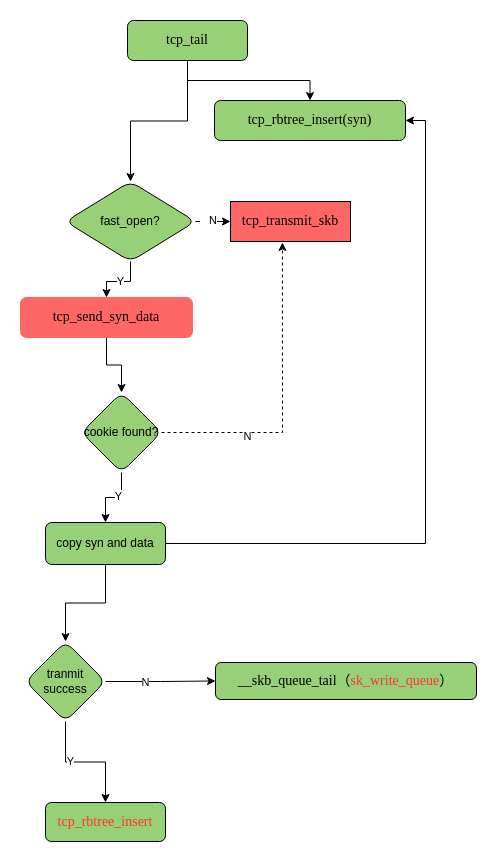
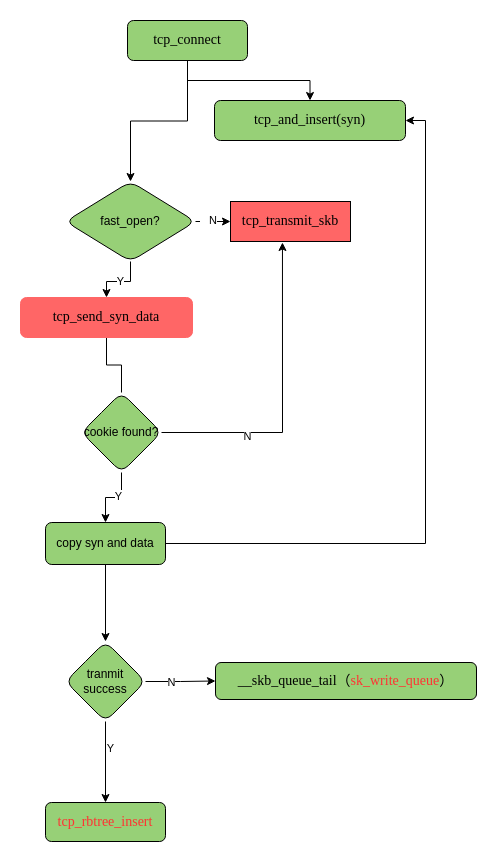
  <mxCell id="0" />
  <mxCell id="1" parent="0" />
  <mxCell id="2" value="" style="edgeStyle=orthogonalEdgeStyle;rounded=0;orthogonalLoop=1;jettySize=auto;html=1;fontColor=#000000;" edge="1" parent="1" source="4" target="16"><mxGeometry relative="1" as="geometry" /></mxCell>
  <mxCell id="3" value="" style="edgeStyle=orthogonalEdgeStyle;rounded=0;orthogonalLoop=1;jettySize=auto;html=1;fontColor=#000000;" edge="1" parent="1" source="4" target="17"><mxGeometry relative="1" as="geometry" /></mxCell>
- <mxCell id="4" value="&lt;pre style=&quot;font-family: &amp;#34;jetbrains mono&amp;#34; ; font-size: 10.5pt&quot;&gt;&lt;span style=&quot;background-color: rgb(151 , 208 , 119)&quot;&gt;tcp_tail&lt;/span&gt;&lt;/pre&gt;" style="rounded=1;whiteSpace=wrap;html=1;fontSize=12;glass=0;strokeWidth=1;shadow=0;fillColor=#97D077;" parent="1" vertex="1"><mxGeometry x="127" y="20" width="120" height="40" as="geometry" /></mxCell>
+ <mxCell id="4" value="&lt;pre style=&quot;font-family: &amp;#34;jetbrains mono&amp;#34; ; font-size: 10.5pt&quot;&gt;&lt;span style=&quot;background-color: rgb(151 , 208 , 119)&quot;&gt;tcp_connect&lt;/span&gt;&lt;/pre&gt;" style="rounded=1;whiteSpace=wrap;html=1;fontSize=12;glass=0;strokeWidth=1;shadow=0;fillColor=#97D077;" parent="1" vertex="1"><mxGeometry x="127" y="20" width="120" height="40" as="geometry" /></mxCell>
  <mxCell id="5" value="&lt;pre style=&quot;font-family: &amp;#34;jetbrains mono&amp;#34; ; font-size: 10.5pt&quot;&gt;&lt;span style=&quot;background-color: rgb(255 , 102 , 102)&quot;&gt;tcp_transmit_skb&lt;/span&gt;&lt;/pre&gt;" style="rounded=1;whiteSpace=wrap;html=1;fontSize=12;glass=0;strokeWidth=1;shadow=0;fillColor=#FF6666;arcSize=0;" parent="1" vertex="1"><mxGeometry x="230" y="201" width="120" height="40" as="geometry" /></mxCell>
- <mxCell id="6" value="" style="edgeStyle=orthogonalEdgeStyle;rounded=0;orthogonalLoop=1;jettySize=auto;html=1;fontColor=#000000;" edge="1" parent="1" source="7" target="12"><mxGeometry relative="1" as="geometry" /></mxCell>
+ <mxCell id="6" value="" style="edgeStyle=orthogonalEdgeStyle;rounded=0;orthogonalLoop=1;jettySize=auto;html=1;fontColor=#000000;endArrow=none;" edge="1" parent="1" source="7" target="12"><mxGeometry relative="1" as="geometry" /></mxCell>
  <mxCell id="7" value="&lt;pre style=&quot;font-family: &amp;#34;jetbrains mono&amp;#34; ; font-size: 10.5pt&quot;&gt;&lt;span style=&quot;background-color: rgb(255 , 102 , 102)&quot;&gt;tcp_send_syn_data&lt;/span&gt;&lt;/pre&gt;" style="rounded=1;whiteSpace=wrap;html=1;fontSize=12;glass=0;strokeWidth=1;shadow=0;fillColor=#FF6666;strokeColor=#FF6666;" parent="1" vertex="1"><mxGeometry x="20" y="297" width="172" height="40" as="geometry" /></mxCell>
- <mxCell id="8" value="" style="edgeStyle=orthogonalEdgeStyle;rounded=0;orthogonalLoop=1;jettySize=auto;html=1;fontColor=#000000;entryX=0.433;entryY=1.025;entryDx=0;entryDy=0;entryPerimeter=0;dashed=1;" edge="1" parent="1" source="12" target="5"><mxGeometry relative="1" as="geometry"><mxPoint x="378" y="400" as="targetPoint" /></mxGeometry></mxCell>
+ <mxCell id="8" value="" style="edgeStyle=orthogonalEdgeStyle;rounded=0;orthogonalLoop=1;jettySize=auto;html=1;fontColor=#000000;entryX=0.433;entryY=1.025;entryDx=0;entryDy=0;entryPerimeter=0;" edge="1" parent="1" source="12" target="5"><mxGeometry relative="1" as="geometry"><mxPoint x="378" y="400" as="targetPoint" /></mxGeometry></mxCell>
  <mxCell id="9" value="N" style="edgeLabel;html=1;align=center;verticalAlign=middle;resizable=0;points=[];fontColor=#000000;" vertex="1" connectable="0" parent="8"><mxGeometry x="-0.454" y="-3" relative="1" as="geometry"><mxPoint as="offset" /></mxGeometry></mxCell>
  <mxCell id="10" value="" style="edgeStyle=orthogonalEdgeStyle;rounded=0;orthogonalLoop=1;jettySize=auto;html=1;fontColor=#000000;" edge="1" parent="1" source="12" target="20"><mxGeometry relative="1" as="geometry" /></mxCell>
  <mxCell id="11" value="Y" style="edgeLabel;html=1;align=center;verticalAlign=middle;resizable=0;points=[];fontColor=#000000;" vertex="1" connectable="0" parent="10"><mxGeometry x="-0.122" y="-2" relative="1" as="geometry"><mxPoint as="offset" /></mxGeometry></mxCell>
  <mxCell id="12" value="cookie found?" style="rhombus;whiteSpace=wrap;html=1;fillColor=#97D077;rounded=1;glass=0;strokeWidth=1;shadow=0;" vertex="1" parent="1"><mxGeometry x="81" y="392" width="80" height="80" as="geometry" /></mxCell>
  <mxCell id="13" value="Y" style="edgeStyle=orthogonalEdgeStyle;rounded=0;orthogonalLoop=1;jettySize=auto;html=1;fontColor=#000000;" edge="1" parent="1" source="16" target="7"><mxGeometry relative="1" as="geometry" /></mxCell>
  <mxCell id="14" value="" style="edgeStyle=orthogonalEdgeStyle;rounded=0;orthogonalLoop=1;jettySize=auto;html=1;fontColor=#000000;" edge="1" parent="1" source="16" target="5"><mxGeometry relative="1" as="geometry" /></mxCell>
  <mxCell id="15" value="&amp;nbsp; &amp;nbsp;N" style="edgeLabel;html=1;align=center;verticalAlign=middle;resizable=0;points=[];fontColor=#000000;" vertex="1" connectable="0" parent="14"><mxGeometry x="-0.482" y="2" relative="1" as="geometry"><mxPoint as="offset" /></mxGeometry></mxCell>
  <mxCell id="16" value="fast_open?" style="rhombus;whiteSpace=wrap;html=1;fillColor=#97D077;rounded=1;glass=0;strokeWidth=1;shadow=0;" vertex="1" parent="1"><mxGeometry x="65" y="181" width="130" height="80" as="geometry" /></mxCell>
- <mxCell id="17" value="&lt;pre style=&quot;font-family: &amp;#34;jetbrains mono&amp;#34; ; font-size: 10.5pt&quot;&gt;&lt;pre style=&quot;font-family: &amp;#34;jetbrains mono&amp;#34; ; font-size: 10.5pt&quot;&gt;&lt;font style=&quot;background-color: rgb(151 , 208 , 119)&quot;&gt;tcp_rbtree_insert(syn)&lt;/font&gt;&lt;/pre&gt;&lt;/pre&gt;" style="rounded=1;whiteSpace=wrap;html=1;fontSize=12;glass=0;strokeWidth=1;shadow=0;fillColor=#97D077;" vertex="1" parent="1"><mxGeometry x="214" y="100" width="191" height="40" as="geometry" /></mxCell>
+ <mxCell id="17" value="&lt;pre style=&quot;font-family: &amp;#34;jetbrains mono&amp;#34; ; font-size: 10.5pt&quot;&gt;&lt;pre style=&quot;font-family: &amp;#34;jetbrains mono&amp;#34; ; font-size: 10.5pt&quot;&gt;&lt;font style=&quot;background-color: rgb(151 , 208 , 119)&quot;&gt;tcp_and_insert(syn)&lt;/font&gt;&lt;/pre&gt;&lt;/pre&gt;" style="rounded=1;whiteSpace=wrap;html=1;fontSize=12;glass=0;strokeWidth=1;shadow=0;fillColor=#97D077;" vertex="1" parent="1"><mxGeometry x="214" y="100" width="191" height="40" as="geometry" /></mxCell>
  <mxCell id="18" value="" style="edgeStyle=orthogonalEdgeStyle;rounded=0;orthogonalLoop=1;jettySize=auto;html=1;fontColor=#000000;entryX=1;entryY=0.5;entryDx=0;entryDy=0;" edge="1" parent="1" source="20" target="17"><mxGeometry relative="1" as="geometry"><mxPoint x="245" y="541" as="targetPoint" /></mxGeometry></mxCell>
  <mxCell id="19" value="" style="edgeStyle=orthogonalEdgeStyle;rounded=0;orthogonalLoop=1;jettySize=auto;html=1;fontColor=#000000;" edge="1" parent="1" source="20" target="25"><mxGeometry relative="1" as="geometry" /></mxCell>
  <mxCell id="20" value="copy syn and data" style="whiteSpace=wrap;html=1;fillColor=#97D077;rounded=1;glass=0;strokeWidth=1;shadow=0;" vertex="1" parent="1"><mxGeometry x="45" y="522" width="120" height="42" as="geometry" /></mxCell>
  <mxCell id="21" value="" style="edgeStyle=orthogonalEdgeStyle;rounded=0;orthogonalLoop=1;jettySize=auto;html=1;fontColor=#000000;" edge="1" parent="1" source="25" target="26"><mxGeometry relative="1" as="geometry" /></mxCell>
  <mxCell id="22" value="Y" style="edgeLabel;html=1;align=center;verticalAlign=middle;resizable=0;points=[];fontColor=#000000;" vertex="1" connectable="0" parent="21"><mxGeometry x="-0.356" y="4" relative="1" as="geometry"><mxPoint as="offset" /></mxGeometry></mxCell>
  <mxCell id="23" value="" style="edgeStyle=orthogonalEdgeStyle;rounded=0;orthogonalLoop=1;jettySize=auto;html=1;fontColor=#000000;" edge="1" parent="1" source="25" target="27"><mxGeometry relative="1" as="geometry" /></mxCell>
  <mxCell id="24" value="N" style="edgeLabel;html=1;align=center;verticalAlign=middle;resizable=0;points=[];fontColor=#000000;" vertex="1" connectable="0" parent="23"><mxGeometry x="-0.301" relative="1" as="geometry"><mxPoint as="offset" /></mxGeometry></mxCell>
- <mxCell id="25" value="tranmit success" style="rhombus;whiteSpace=wrap;html=1;fillColor=#97D077;rounded=1;glass=0;strokeWidth=1;shadow=0;" vertex="1" parent="1"><mxGeometry x="25" y="641" width="80" height="80" as="geometry" /></mxCell>
+ <mxCell id="25" value="tranmit success" style="rhombus;whiteSpace=wrap;html=1;fillColor=#97D077;rounded=1;glass=0;strokeWidth=1;shadow=0;" vertex="1" parent="1"><mxGeometry x="65" y="641" width="80" height="80" as="geometry" /></mxCell>
  <mxCell id="26" value="&lt;pre style=&quot;font-family: &amp;#34;jetbrains mono&amp;#34; ; font-size: 10.5pt&quot;&gt;&lt;pre style=&quot;font-family: &amp;#34;jetbrains mono&amp;#34; ; font-size: 10.5pt&quot;&gt;&lt;span style=&quot;background-color: rgb(151 , 208 , 119)&quot;&gt;&lt;font color=&quot;#ff3333&quot;&gt;tcp_rbtree_insert&lt;/font&gt;&lt;/span&gt;&lt;/pre&gt;&lt;/pre&gt;" style="whiteSpace=wrap;html=1;fillColor=#97D077;rounded=1;glass=0;strokeWidth=1;shadow=0;" vertex="1" parent="1"><mxGeometry x="45" y="802" width="120" height="39" as="geometry" /></mxCell>
  <mxCell id="27" value="&lt;pre style=&quot;font-family: &amp;#34;jetbrains mono&amp;#34; ; font-size: 10.5pt&quot;&gt;&lt;span style=&quot;background-color: rgb(151 , 208 , 119)&quot;&gt;__skb_queue_tail（&lt;font color=&quot;#ff3333&quot;&gt;sk_write_queue&lt;/font&gt;）&lt;/span&gt;&lt;/pre&gt;" style="whiteSpace=wrap;html=1;fillColor=#97D077;rounded=1;glass=0;strokeWidth=1;shadow=0;" vertex="1" parent="1"><mxGeometry x="215" y="662" width="261" height="37" as="geometry" /></mxCell>
